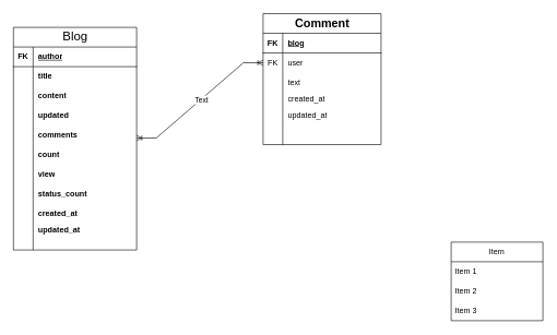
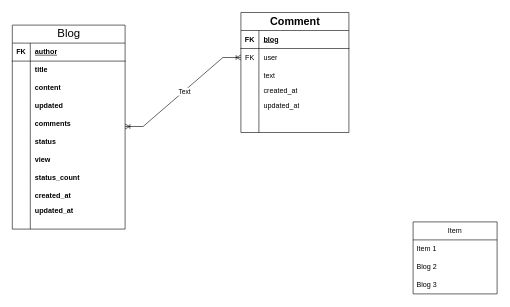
  <mxCell id="0" />
  <mxCell id="1" parent="0" />
  <mxCell id="2" value="Item" style="swimlane;fontStyle=0;childLayout=stackLayout;horizontal=1;startSize=30;horizontalStack=0;resizeParent=1;resizeParentMax=0;resizeLast=0;collapsible=1;marginBottom=0;whiteSpace=wrap;html=1;" vertex="1" parent="1"><mxGeometry x="688" y="369" width="140" height="120" as="geometry" /></mxCell>
  <mxCell id="3" value="Item 1" style="text;strokeColor=none;fillColor=none;align=left;verticalAlign=middle;spacingLeft=4;spacingRight=4;overflow=hidden;points=[[0,0.5],[1,0.5]];portConstraint=eastwest;rotatable=0;whiteSpace=wrap;html=1;" vertex="1" parent="2"><mxGeometry y="30" width="140" height="30" as="geometry" /></mxCell>
- <mxCell id="4" value="Item 2" style="text;strokeColor=none;fillColor=none;align=left;verticalAlign=middle;spacingLeft=4;spacingRight=4;overflow=hidden;points=[[0,0.5],[1,0.5]];portConstraint=eastwest;rotatable=0;whiteSpace=wrap;html=1;" vertex="1" parent="2"><mxGeometry y="60" width="140" height="30" as="geometry" /></mxCell>
- <mxCell id="5" value="Item 3" style="text;strokeColor=none;fillColor=none;align=left;verticalAlign=middle;spacingLeft=4;spacingRight=4;overflow=hidden;points=[[0,0.5],[1,0.5]];portConstraint=eastwest;rotatable=0;whiteSpace=wrap;html=1;" vertex="1" parent="2"><mxGeometry y="90" width="140" height="30" as="geometry" /></mxCell>
+ <mxCell id="4" value="Blog 2" style="text;strokeColor=none;fillColor=none;align=left;verticalAlign=middle;spacingLeft=4;spacingRight=4;overflow=hidden;points=[[0,0.5],[1,0.5]];portConstraint=eastwest;rotatable=0;whiteSpace=wrap;html=1;" vertex="1" parent="2"><mxGeometry y="60" width="140" height="30" as="geometry" /></mxCell>
+ <mxCell id="5" value="Blog 3" style="text;strokeColor=none;fillColor=none;align=left;verticalAlign=middle;spacingLeft=4;spacingRight=4;overflow=hidden;points=[[0,0.5],[1,0.5]];portConstraint=eastwest;rotatable=0;whiteSpace=wrap;html=1;" vertex="1" parent="2"><mxGeometry y="90" width="140" height="30" as="geometry" /></mxCell>
  <mxCell id="6" value="&lt;span style=&quot;font-size: 19px;&quot;&gt;Blog&lt;/span&gt;" style="shape=table;startSize=30;container=1;collapsible=1;childLayout=tableLayout;fixedRows=1;rowLines=0;fontStyle=0;align=center;resizeLast=1;html=1;" vertex="1" parent="1"><mxGeometry x="20" y="41" width="188" height="340" as="geometry" /></mxCell>
  <mxCell id="7" value="" style="shape=tableRow;horizontal=0;startSize=0;swimlaneHead=0;swimlaneBody=0;fillColor=none;collapsible=0;dropTarget=0;points=[[0,0.5],[1,0.5]];portConstraint=eastwest;top=0;left=0;right=0;bottom=1;fontStyle=1" vertex="1" parent="6"><mxGeometry y="30" width="188" height="30" as="geometry" /></mxCell>
  <mxCell id="8" value="FK" style="shape=partialRectangle;connectable=0;fillColor=none;top=0;left=0;bottom=0;right=0;fontStyle=1;overflow=hidden;whiteSpace=wrap;html=1;" vertex="1" parent="7"><mxGeometry width="30" height="30" as="geometry"><mxRectangle width="30" height="30" as="alternateBounds" /></mxGeometry></mxCell>
  <mxCell id="9" value="author" style="shape=partialRectangle;connectable=0;fillColor=none;top=0;left=0;bottom=0;right=0;align=left;spacingLeft=6;fontStyle=5;overflow=hidden;whiteSpace=wrap;html=1;" vertex="1" parent="7"><mxGeometry x="30" width="158" height="30" as="geometry"><mxRectangle width="158" height="30" as="alternateBounds" /></mxGeometry></mxCell>
  <mxCell id="10" value="" style="shape=tableRow;horizontal=0;startSize=0;swimlaneHead=0;swimlaneBody=0;fillColor=none;collapsible=0;dropTarget=0;points=[[0,0.5],[1,0.5]];portConstraint=eastwest;top=0;left=0;right=0;bottom=0;fontStyle=1" vertex="1" parent="6"><mxGeometry y="60" width="188" height="30" as="geometry" /></mxCell>
  <mxCell id="11" value="" style="shape=partialRectangle;connectable=0;fillColor=none;top=0;left=0;bottom=0;right=0;editable=1;overflow=hidden;whiteSpace=wrap;html=1;fontStyle=1" vertex="1" parent="10"><mxGeometry width="30" height="30" as="geometry"><mxRectangle width="30" height="30" as="alternateBounds" /></mxGeometry></mxCell>
  <mxCell id="12" value="title" style="shape=partialRectangle;connectable=0;fillColor=none;top=0;left=0;bottom=0;right=0;align=left;spacingLeft=6;overflow=hidden;whiteSpace=wrap;html=1;fontStyle=1" vertex="1" parent="10"><mxGeometry x="30" width="158" height="30" as="geometry"><mxRectangle width="158" height="30" as="alternateBounds" /></mxGeometry></mxCell>
  <mxCell id="13" value="" style="shape=tableRow;horizontal=0;startSize=0;swimlaneHead=0;swimlaneBody=0;fillColor=none;collapsible=0;dropTarget=0;points=[[0,0.5],[1,0.5]];portConstraint=eastwest;top=0;left=0;right=0;bottom=0;fontStyle=1" vertex="1" parent="6"><mxGeometry y="90" width="188" height="30" as="geometry" /></mxCell>
  <mxCell id="14" value="" style="shape=partialRectangle;connectable=0;fillColor=none;top=0;left=0;bottom=0;right=0;editable=1;overflow=hidden;whiteSpace=wrap;html=1;fontStyle=1" vertex="1" parent="13"><mxGeometry width="30" height="30" as="geometry"><mxRectangle width="30" height="30" as="alternateBounds" /></mxGeometry></mxCell>
  <mxCell id="15" value="content" style="shape=partialRectangle;connectable=0;fillColor=none;top=0;left=0;bottom=0;right=0;align=left;spacingLeft=6;overflow=hidden;whiteSpace=wrap;html=1;fontStyle=1" vertex="1" parent="13"><mxGeometry x="30" width="158" height="30" as="geometry"><mxRectangle width="158" height="30" as="alternateBounds" /></mxGeometry></mxCell>
  <mxCell id="16" value="" style="shape=tableRow;horizontal=0;startSize=0;swimlaneHead=0;swimlaneBody=0;fillColor=none;collapsible=0;dropTarget=0;points=[[0,0.5],[1,0.5]];portConstraint=eastwest;top=0;left=0;right=0;bottom=0;fontStyle=1" vertex="1" parent="6"><mxGeometry y="120" width="188" height="30" as="geometry" /></mxCell>
  <mxCell id="17" value="" style="shape=partialRectangle;connectable=0;fillColor=none;top=0;left=0;bottom=0;right=0;editable=1;overflow=hidden;whiteSpace=wrap;html=1;fontStyle=1" vertex="1" parent="16"><mxGeometry width="30" height="30" as="geometry"><mxRectangle width="30" height="30" as="alternateBounds" /></mxGeometry></mxCell>
  <mxCell id="18" value="updated" style="shape=partialRectangle;connectable=0;fillColor=none;top=0;left=0;bottom=0;right=0;align=left;spacingLeft=6;overflow=hidden;whiteSpace=wrap;html=1;fontStyle=1" vertex="1" parent="16"><mxGeometry x="30" width="158" height="30" as="geometry"><mxRectangle width="158" height="30" as="alternateBounds" /></mxGeometry></mxCell>
  <mxCell id="19" value="" style="shape=tableRow;horizontal=0;startSize=0;swimlaneHead=0;swimlaneBody=0;fillColor=none;collapsible=0;dropTarget=0;points=[[0,0.5],[1,0.5]];portConstraint=eastwest;top=0;left=0;right=0;bottom=0;fontStyle=1" vertex="1" parent="6"><mxGeometry y="150" width="188" height="30" as="geometry" /></mxCell>
  <mxCell id="20" value="" style="shape=partialRectangle;connectable=0;fillColor=none;top=0;left=0;bottom=0;right=0;editable=1;overflow=hidden;whiteSpace=wrap;html=1;fontStyle=1" vertex="1" parent="19"><mxGeometry width="30" height="30" as="geometry"><mxRectangle width="30" height="30" as="alternateBounds" /></mxGeometry></mxCell>
  <mxCell id="21" value="comments" style="shape=partialRectangle;connectable=0;fillColor=none;top=0;left=0;bottom=0;right=0;align=left;spacingLeft=6;overflow=hidden;whiteSpace=wrap;html=1;fontStyle=1" vertex="1" parent="19"><mxGeometry x="30" width="158" height="30" as="geometry"><mxRectangle width="158" height="30" as="alternateBounds" /></mxGeometry></mxCell>
  <mxCell id="22" value="" style="shape=tableRow;horizontal=0;startSize=0;swimlaneHead=0;swimlaneBody=0;fillColor=none;collapsible=0;dropTarget=0;points=[[0,0.5],[1,0.5]];portConstraint=eastwest;top=0;left=0;right=0;bottom=0;fontStyle=1" vertex="1" parent="6"><mxGeometry y="180" width="188" height="30" as="geometry" /></mxCell>
  <mxCell id="23" value="" style="shape=partialRectangle;connectable=0;fillColor=none;top=0;left=0;bottom=0;right=0;editable=1;overflow=hidden;whiteSpace=wrap;html=1;fontStyle=1" vertex="1" parent="22"><mxGeometry width="30" height="30" as="geometry"><mxRectangle width="30" height="30" as="alternateBounds" /></mxGeometry></mxCell>
- <mxCell id="24" value="count" style="shape=partialRectangle;connectable=0;fillColor=none;top=0;left=0;bottom=0;right=0;align=left;spacingLeft=6;overflow=hidden;whiteSpace=wrap;html=1;fontStyle=1" vertex="1" parent="22"><mxGeometry x="30" width="158" height="30" as="geometry"><mxRectangle width="158" height="30" as="alternateBounds" /></mxGeometry></mxCell>
+ <mxCell id="24" value="status" style="shape=partialRectangle;connectable=0;fillColor=none;top=0;left=0;bottom=0;right=0;align=left;spacingLeft=6;overflow=hidden;whiteSpace=wrap;html=1;fontStyle=1" vertex="1" parent="22"><mxGeometry x="30" width="158" height="30" as="geometry"><mxRectangle width="158" height="30" as="alternateBounds" /></mxGeometry></mxCell>
  <mxCell id="25" value="" style="shape=tableRow;horizontal=0;startSize=0;swimlaneHead=0;swimlaneBody=0;fillColor=none;collapsible=0;dropTarget=0;points=[[0,0.5],[1,0.5]];portConstraint=eastwest;top=0;left=0;right=0;bottom=0;fontStyle=1" vertex="1" parent="6"><mxGeometry y="210" width="188" height="30" as="geometry" /></mxCell>
  <mxCell id="26" value="" style="shape=partialRectangle;connectable=0;fillColor=none;top=0;left=0;bottom=0;right=0;editable=1;overflow=hidden;whiteSpace=wrap;html=1;fontStyle=1" vertex="1" parent="25"><mxGeometry width="30" height="30" as="geometry"><mxRectangle width="30" height="30" as="alternateBounds" /></mxGeometry></mxCell>
  <mxCell id="27" value="view" style="shape=partialRectangle;connectable=0;fillColor=none;top=0;left=0;bottom=0;right=0;align=left;spacingLeft=6;overflow=hidden;whiteSpace=wrap;html=1;fontStyle=1" vertex="1" parent="25"><mxGeometry x="30" width="158" height="30" as="geometry"><mxRectangle width="158" height="30" as="alternateBounds" /></mxGeometry></mxCell>
  <mxCell id="28" value="" style="shape=tableRow;horizontal=0;startSize=0;swimlaneHead=0;swimlaneBody=0;fillColor=none;collapsible=0;dropTarget=0;points=[[0,0.5],[1,0.5]];portConstraint=eastwest;top=0;left=0;right=0;bottom=0;fontStyle=1" vertex="1" parent="6"><mxGeometry y="240" width="188" height="30" as="geometry" /></mxCell>
  <mxCell id="29" value="" style="shape=partialRectangle;connectable=0;fillColor=none;top=0;left=0;bottom=0;right=0;editable=1;overflow=hidden;whiteSpace=wrap;html=1;fontStyle=1" vertex="1" parent="28"><mxGeometry width="30" height="30" as="geometry"><mxRectangle width="30" height="30" as="alternateBounds" /></mxGeometry></mxCell>
  <mxCell id="30" value="status_count" style="shape=partialRectangle;connectable=0;fillColor=none;top=0;left=0;bottom=0;right=0;align=left;spacingLeft=6;overflow=hidden;whiteSpace=wrap;html=1;fontStyle=1" vertex="1" parent="28"><mxGeometry x="30" width="158" height="30" as="geometry"><mxRectangle width="158" height="30" as="alternateBounds" /></mxGeometry></mxCell>
  <mxCell id="31" value="" style="shape=tableRow;horizontal=0;startSize=0;swimlaneHead=0;swimlaneBody=0;fillColor=none;collapsible=0;dropTarget=0;points=[[0,0.5],[1,0.5]];portConstraint=eastwest;top=0;left=0;right=0;bottom=0;fontStyle=1" vertex="1" parent="6"><mxGeometry y="270" width="188" height="30" as="geometry" /></mxCell>
  <mxCell id="32" value="" style="shape=partialRectangle;connectable=0;fillColor=none;top=0;left=0;bottom=0;right=0;editable=1;overflow=hidden;whiteSpace=wrap;html=1;fontStyle=1" vertex="1" parent="31"><mxGeometry width="30" height="30" as="geometry"><mxRectangle width="30" height="30" as="alternateBounds" /></mxGeometry></mxCell>
  <mxCell id="33" value="created_at" style="shape=partialRectangle;connectable=0;fillColor=none;top=0;left=0;bottom=0;right=0;align=left;spacingLeft=6;overflow=hidden;whiteSpace=wrap;html=1;fontStyle=1" vertex="1" parent="31"><mxGeometry x="30" width="158" height="30" as="geometry"><mxRectangle width="158" height="30" as="alternateBounds" /></mxGeometry></mxCell>
  <mxCell id="34" value="" style="shape=tableRow;horizontal=0;startSize=0;swimlaneHead=0;swimlaneBody=0;fillColor=none;collapsible=0;dropTarget=0;points=[[0,0.5],[1,0.5]];portConstraint=eastwest;top=0;left=0;right=0;bottom=0;fontStyle=1" vertex="1" parent="6"><mxGeometry y="300" width="188" height="20" as="geometry" /></mxCell>
  <mxCell id="35" value="" style="shape=partialRectangle;connectable=0;fillColor=none;top=0;left=0;bottom=0;right=0;editable=1;overflow=hidden;whiteSpace=wrap;html=1;fontStyle=1" vertex="1" parent="34"><mxGeometry width="30" height="20" as="geometry"><mxRectangle width="30" height="20" as="alternateBounds" /></mxGeometry></mxCell>
  <mxCell id="36" value="updated_at" style="shape=partialRectangle;connectable=0;fillColor=none;top=0;left=0;bottom=0;right=0;align=left;spacingLeft=6;overflow=hidden;whiteSpace=wrap;html=1;fontStyle=1" vertex="1" parent="34"><mxGeometry x="30" width="158" height="20" as="geometry"><mxRectangle width="158" height="20" as="alternateBounds" /></mxGeometry></mxCell>
  <mxCell id="37" value="" style="shape=tableRow;horizontal=0;startSize=0;swimlaneHead=0;swimlaneBody=0;fillColor=none;collapsible=0;dropTarget=0;points=[[0,0.5],[1,0.5]];portConstraint=eastwest;top=0;left=0;right=0;bottom=0;" vertex="1" parent="6"><mxGeometry y="320" width="188" height="20" as="geometry" /></mxCell>
  <mxCell id="38" value="" style="shape=partialRectangle;connectable=0;fillColor=none;top=0;left=0;bottom=0;right=0;editable=1;overflow=hidden;whiteSpace=wrap;html=1;" vertex="1" parent="37"><mxGeometry width="30" height="20" as="geometry"><mxRectangle width="30" height="20" as="alternateBounds" /></mxGeometry></mxCell>
  <mxCell id="39" value="" style="shape=partialRectangle;connectable=0;fillColor=none;top=0;left=0;bottom=0;right=0;align=left;spacingLeft=6;overflow=hidden;whiteSpace=wrap;html=1;" vertex="1" parent="37"><mxGeometry x="30" width="158" height="20" as="geometry"><mxRectangle width="158" height="20" as="alternateBounds" /></mxGeometry></mxCell>
  <mxCell id="40" value="Comment" style="shape=table;startSize=30;container=1;collapsible=1;childLayout=tableLayout;fixedRows=1;rowLines=0;fontStyle=1;align=center;resizeLast=1;html=1;fontSize=18;" vertex="1" parent="1"><mxGeometry x="401" y="20" width="180" height="200" as="geometry" /></mxCell>
  <mxCell id="41" value="" style="shape=tableRow;horizontal=0;startSize=0;swimlaneHead=0;swimlaneBody=0;fillColor=none;collapsible=0;dropTarget=0;points=[[0,0.5],[1,0.5]];portConstraint=eastwest;top=0;left=0;right=0;bottom=1;" vertex="1" parent="40"><mxGeometry y="30" width="180" height="30" as="geometry" /></mxCell>
  <mxCell id="42" value="FK" style="shape=partialRectangle;connectable=0;fillColor=none;top=0;left=0;bottom=0;right=0;fontStyle=1;overflow=hidden;whiteSpace=wrap;html=1;" vertex="1" parent="41"><mxGeometry width="30" height="30" as="geometry"><mxRectangle width="30" height="30" as="alternateBounds" /></mxGeometry></mxCell>
  <mxCell id="43" value="blog" style="shape=partialRectangle;connectable=0;fillColor=none;top=0;left=0;bottom=0;right=0;align=left;spacingLeft=6;fontStyle=5;overflow=hidden;whiteSpace=wrap;html=1;" vertex="1" parent="41"><mxGeometry x="30" width="150" height="30" as="geometry"><mxRectangle width="150" height="30" as="alternateBounds" /></mxGeometry></mxCell>
  <mxCell id="44" value="" style="shape=tableRow;horizontal=0;startSize=0;swimlaneHead=0;swimlaneBody=0;fillColor=none;collapsible=0;dropTarget=0;points=[[0,0.5],[1,0.5]];portConstraint=eastwest;top=0;left=0;right=0;bottom=0;" vertex="1" parent="40"><mxGeometry y="60" width="180" height="30" as="geometry" /></mxCell>
  <mxCell id="45" value="FK" style="shape=partialRectangle;connectable=0;fillColor=none;top=0;left=0;bottom=0;right=0;editable=1;overflow=hidden;whiteSpace=wrap;html=1;" vertex="1" parent="44"><mxGeometry width="30" height="30" as="geometry"><mxRectangle width="30" height="30" as="alternateBounds" /></mxGeometry></mxCell>
  <mxCell id="46" value="user" style="shape=partialRectangle;connectable=0;fillColor=none;top=0;left=0;bottom=0;right=0;align=left;spacingLeft=6;overflow=hidden;whiteSpace=wrap;html=1;" vertex="1" parent="44"><mxGeometry x="30" width="150" height="30" as="geometry"><mxRectangle width="150" height="30" as="alternateBounds" /></mxGeometry></mxCell>
  <mxCell id="47" value="" style="shape=tableRow;horizontal=0;startSize=0;swimlaneHead=0;swimlaneBody=0;fillColor=none;collapsible=0;dropTarget=0;points=[[0,0.5],[1,0.5]];portConstraint=eastwest;top=0;left=0;right=0;bottom=0;" vertex="1" parent="40"><mxGeometry y="90" width="180" height="30" as="geometry" /></mxCell>
  <mxCell id="48" value="" style="shape=partialRectangle;connectable=0;fillColor=none;top=0;left=0;bottom=0;right=0;editable=1;overflow=hidden;whiteSpace=wrap;html=1;" vertex="1" parent="47"><mxGeometry width="30" height="30" as="geometry"><mxRectangle width="30" height="30" as="alternateBounds" /></mxGeometry></mxCell>
  <mxCell id="49" value="text" style="shape=partialRectangle;connectable=0;fillColor=none;top=0;left=0;bottom=0;right=0;align=left;spacingLeft=6;overflow=hidden;whiteSpace=wrap;html=1;" vertex="1" parent="47"><mxGeometry x="30" width="150" height="30" as="geometry"><mxRectangle width="150" height="30" as="alternateBounds" /></mxGeometry></mxCell>
  <mxCell id="50" value="" style="shape=tableRow;horizontal=0;startSize=0;swimlaneHead=0;swimlaneBody=0;fillColor=none;collapsible=0;dropTarget=0;points=[[0,0.5],[1,0.5]];portConstraint=eastwest;top=0;left=0;right=0;bottom=0;" vertex="1" parent="40"><mxGeometry y="120" width="180" height="20" as="geometry" /></mxCell>
  <mxCell id="51" value="" style="shape=partialRectangle;connectable=0;fillColor=none;top=0;left=0;bottom=0;right=0;editable=1;overflow=hidden;whiteSpace=wrap;html=1;" vertex="1" parent="50"><mxGeometry width="30" height="20" as="geometry"><mxRectangle width="30" height="20" as="alternateBounds" /></mxGeometry></mxCell>
  <mxCell id="52" value="created_at" style="shape=partialRectangle;connectable=0;fillColor=none;top=0;left=0;bottom=0;right=0;align=left;spacingLeft=6;overflow=hidden;whiteSpace=wrap;html=1;" vertex="1" parent="50"><mxGeometry x="30" width="150" height="20" as="geometry"><mxRectangle width="150" height="20" as="alternateBounds" /></mxGeometry></mxCell>
  <mxCell id="53" value="" style="shape=tableRow;horizontal=0;startSize=0;swimlaneHead=0;swimlaneBody=0;fillColor=none;collapsible=0;dropTarget=0;points=[[0,0.5],[1,0.5]];portConstraint=eastwest;top=0;left=0;right=0;bottom=0;" vertex="1" parent="40"><mxGeometry y="140" width="180" height="30" as="geometry" /></mxCell>
  <mxCell id="54" value="" style="shape=partialRectangle;connectable=0;fillColor=none;top=0;left=0;bottom=0;right=0;editable=1;overflow=hidden;whiteSpace=wrap;html=1;" vertex="1" parent="53"><mxGeometry width="30" height="30" as="geometry"><mxRectangle width="30" height="30" as="alternateBounds" /></mxGeometry></mxCell>
  <mxCell id="55" value="updated_at" style="shape=partialRectangle;connectable=0;fillColor=none;top=0;left=0;bottom=0;right=0;align=left;spacingLeft=6;overflow=hidden;whiteSpace=wrap;html=1;" vertex="1" parent="53"><mxGeometry x="30" width="150" height="30" as="geometry"><mxRectangle width="150" height="30" as="alternateBounds" /></mxGeometry></mxCell>
  <mxCell id="56" value="" style="shape=tableRow;horizontal=0;startSize=0;swimlaneHead=0;swimlaneBody=0;fillColor=none;collapsible=0;dropTarget=0;points=[[0,0.5],[1,0.5]];portConstraint=eastwest;top=0;left=0;right=0;bottom=0;" vertex="1" parent="40"><mxGeometry y="170" width="180" height="30" as="geometry" /></mxCell>
  <mxCell id="57" value="" style="shape=partialRectangle;connectable=0;fillColor=none;top=0;left=0;bottom=0;right=0;editable=1;overflow=hidden;whiteSpace=wrap;html=1;" vertex="1" parent="56"><mxGeometry width="30" height="30" as="geometry"><mxRectangle width="30" height="30" as="alternateBounds" /></mxGeometry></mxCell>
  <mxCell id="58" value="" style="shape=partialRectangle;connectable=0;fillColor=none;top=0;left=0;bottom=0;right=0;align=left;spacingLeft=6;overflow=hidden;whiteSpace=wrap;html=1;" vertex="1" parent="56"><mxGeometry x="30" width="150" height="30" as="geometry"><mxRectangle width="150" height="30" as="alternateBounds" /></mxGeometry></mxCell>
  <mxCell id="59" value="" style="edgeStyle=entityRelationEdgeStyle;fontSize=12;html=1;endArrow=ERoneToMany;startArrow=ERoneToMany;rounded=0;entryX=0;entryY=0.5;entryDx=0;entryDy=0;" edge="1" parent="1" target="44"><mxGeometry width="100" height="100" relative="1" as="geometry"><mxPoint x="208" y="210" as="sourcePoint" /><mxPoint x="311" y="90" as="targetPoint" /></mxGeometry></mxCell>
  <mxCell id="60" value="Text" style="edgeLabel;html=1;align=center;verticalAlign=middle;resizable=0;points=[];" vertex="1" connectable="0" parent="59"><mxGeometry x="0.018" relative="1" as="geometry"><mxPoint as="offset" /></mxGeometry></mxCell>
